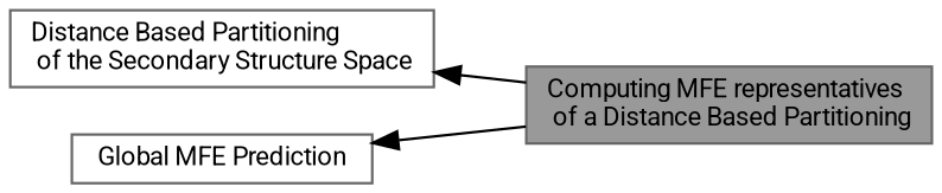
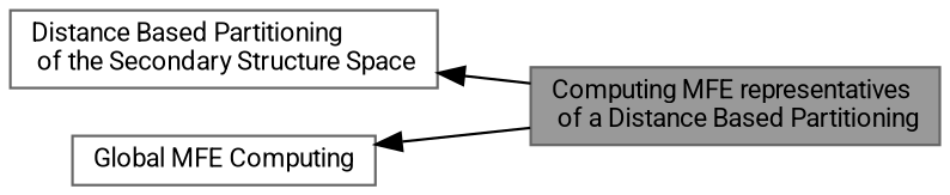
  digraph {
    rankdir=LR
    fontname=Roboto
    node [color=grey40 fillcolor=white fontname=Roboto fontsize=10 shape=box style=filled]
    edge [dir=back fontname=Roboto fontsize=10 labelfontname=Helvetica labelfontsize=10 shape=plaintext style=solid]
    n1 [height=0.2 label="Distance Based Partitioning\l of the Secondary Structure Space" width=0.4]
    n2 [color=gray40 fillcolor=grey60 fontcolor=black height=0.2 label="Computing MFE representatives\l of a Distance Based Partitioning" width=0.4]
-   n3 [height=0.2 label="Global MFE Prediction" width=0.4]
+   n3 [height=0.2 label="Global MFE Computing" width=0.4]
    n1 -> n2
    n3 -> n2
  }
